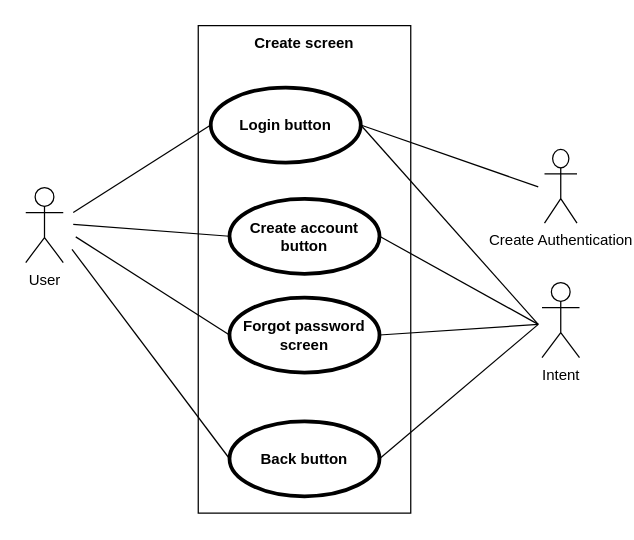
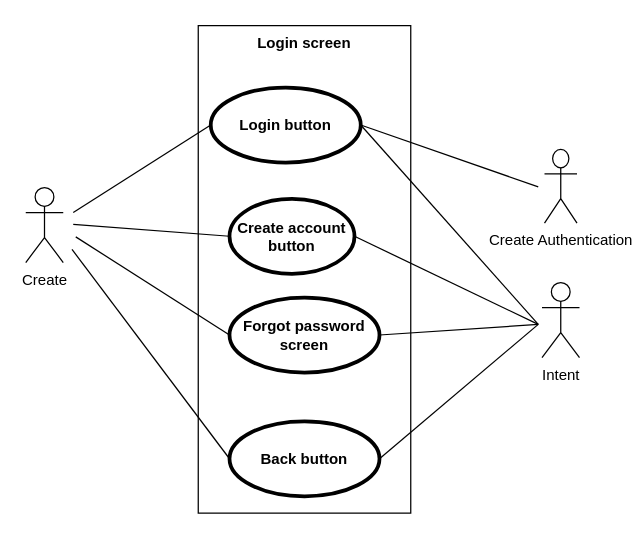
  <mxCell id="0" />
  <mxCell id="1" parent="0" />
- <mxCell id="2" value="User" style="shape=umlActor;verticalLabelPosition=bottom;labelBackgroundColor=#ffffff;verticalAlign=top;html=1;outlineConnect=0;" vertex="1" parent="1"><mxGeometry x="20" y="149.5" width="30" height="60" as="geometry" /></mxCell>
- <mxCell id="3" value="Create screen" style="shape=rect;html=1;verticalAlign=top;fontStyle=1;whiteSpace=wrap;align=center;" vertex="1" parent="1"><mxGeometry x="158" y="20" width="170" height="390" as="geometry" /></mxCell>
+ <mxCell id="2" value="Create" style="shape=umlActor;verticalLabelPosition=bottom;labelBackgroundColor=#ffffff;verticalAlign=top;html=1;outlineConnect=0;" vertex="1" parent="1"><mxGeometry x="20" y="149.5" width="30" height="60" as="geometry" /></mxCell>
+ <mxCell id="3" value="Login screen" style="shape=rect;html=1;verticalAlign=top;fontStyle=1;whiteSpace=wrap;align=center;" vertex="1" parent="1"><mxGeometry x="158" y="20" width="170" height="390" as="geometry" /></mxCell>
  <mxCell id="4" value="Login button" style="shape=ellipse;html=1;strokeWidth=3;fontStyle=1;whiteSpace=wrap;align=center;perimeter=ellipsePerimeter;" vertex="1" parent="1"><mxGeometry x="168" y="69.5" width="120" height="60" as="geometry" /></mxCell>
- <mxCell id="5" value="Create account button" style="shape=ellipse;html=1;strokeWidth=3;fontStyle=1;whiteSpace=wrap;align=center;perimeter=ellipsePerimeter;" vertex="1" parent="1"><mxGeometry x="183" y="158.5" width="120" height="60" as="geometry" /></mxCell>
+ <mxCell id="5" value="Create account button" style="shape=ellipse;html=1;strokeWidth=3;fontStyle=1;whiteSpace=wrap;align=center;perimeter=ellipsePerimeter;" vertex="1" parent="1"><mxGeometry x="183" y="158.5" width="100" height="60" as="geometry" /></mxCell>
  <mxCell id="6" value="Forgot password screen" style="shape=ellipse;html=1;strokeWidth=3;fontStyle=1;whiteSpace=wrap;align=center;perimeter=ellipsePerimeter;" vertex="1" parent="1"><mxGeometry x="183" y="237.5" width="120" height="60" as="geometry" /></mxCell>
  <mxCell id="7" value="" style="edgeStyle=none;html=1;endArrow=none;verticalAlign=bottom;entryX=0;entryY=0.5;entryDx=0;entryDy=0;" edge="1" parent="1" target="4"><mxGeometry width="160" relative="1" as="geometry"><mxPoint x="58" y="169.5" as="sourcePoint" /><mxPoint x="108" y="289.5" as="targetPoint" /></mxGeometry></mxCell>
  <mxCell id="8" value="" style="edgeStyle=none;html=1;endArrow=none;verticalAlign=bottom;entryX=0;entryY=0.5;entryDx=0;entryDy=0;" edge="1" parent="1" target="5"><mxGeometry width="160" relative="1" as="geometry"><mxPoint x="58" y="179" as="sourcePoint" /><mxPoint x="138" y="239.5" as="targetPoint" /></mxGeometry></mxCell>
  <mxCell id="9" value="" style="edgeStyle=none;html=1;endArrow=none;verticalAlign=bottom;entryX=0;entryY=0.5;entryDx=0;entryDy=0;" edge="1" parent="1" target="6"><mxGeometry width="160" relative="1" as="geometry"><mxPoint x="60" y="189" as="sourcePoint" /><mxPoint x="218" y="209.5" as="targetPoint" /></mxGeometry></mxCell>
  <mxCell id="10" value="&lt;span&gt;Create Authentication&lt;/span&gt;" style="shape=umlActor;verticalLabelPosition=bottom;labelBackgroundColor=#ffffff;verticalAlign=top;html=1;outlineConnect=0;" vertex="1" parent="1"><mxGeometry x="435" y="119" width="26" height="59" as="geometry" /></mxCell>
  <mxCell id="11" value="" style="edgeStyle=none;html=1;endArrow=none;verticalAlign=bottom;exitX=1;exitY=0.5;exitDx=0;exitDy=0;" edge="1" parent="1" source="4"><mxGeometry width="160" relative="1" as="geometry"><mxPoint x="318" y="109.5" as="sourcePoint" /><mxPoint x="430" y="149" as="targetPoint" /><Array as="points" /></mxGeometry></mxCell>
  <mxCell id="12" value="Intent" style="shape=umlActor;verticalLabelPosition=bottom;labelBackgroundColor=#ffffff;verticalAlign=top;html=1;outlineConnect=0;" vertex="1" parent="1"><mxGeometry x="433" y="225.5" width="30" height="60" as="geometry" /></mxCell>
  <mxCell id="13" value="Back button" style="shape=ellipse;html=1;strokeWidth=3;fontStyle=1;whiteSpace=wrap;align=center;perimeter=ellipsePerimeter;" vertex="1" parent="1"><mxGeometry x="183" y="336.5" width="120" height="60" as="geometry" /></mxCell>
  <mxCell id="14" value="" style="edgeStyle=none;html=1;endArrow=none;verticalAlign=bottom;entryX=0;entryY=0.5;entryDx=0;entryDy=0;" edge="1" parent="1" target="13"><mxGeometry width="160" relative="1" as="geometry"><mxPoint x="57" y="199" as="sourcePoint" /><mxPoint x="127" y="319" as="targetPoint" /></mxGeometry></mxCell>
  <mxCell id="15" value="" style="edgeStyle=none;html=1;endArrow=none;verticalAlign=bottom;exitX=1;exitY=0.5;exitDx=0;exitDy=0;" edge="1" parent="1" source="5"><mxGeometry width="160" relative="1" as="geometry"><mxPoint x="380" y="249" as="sourcePoint" /><mxPoint x="430" y="259" as="targetPoint" /></mxGeometry></mxCell>
  <mxCell id="16" value="" style="edgeStyle=none;html=1;endArrow=none;verticalAlign=bottom;exitX=1;exitY=0.5;exitDx=0;exitDy=0;" edge="1" parent="1" source="13"><mxGeometry width="160" relative="1" as="geometry"><mxPoint x="380" y="379" as="sourcePoint" /><mxPoint x="430" y="259" as="targetPoint" /></mxGeometry></mxCell>
  <mxCell id="17" value="" style="edgeStyle=none;html=1;endArrow=none;verticalAlign=bottom;exitX=1;exitY=0.5;exitDx=0;exitDy=0;" edge="1" parent="1" source="6"><mxGeometry width="160" relative="1" as="geometry"><mxPoint x="400" y="359" as="sourcePoint" /><mxPoint x="430" y="259" as="targetPoint" /></mxGeometry></mxCell>
  <mxCell id="18" value="" style="edgeStyle=none;html=1;endArrow=none;verticalAlign=bottom;exitX=1;exitY=0.5;exitDx=0;exitDy=0;" edge="1" parent="1" source="4"><mxGeometry width="160" relative="1" as="geometry"><mxPoint x="380" y="369" as="sourcePoint" /><mxPoint x="430" y="259" as="targetPoint" /></mxGeometry></mxCell>
